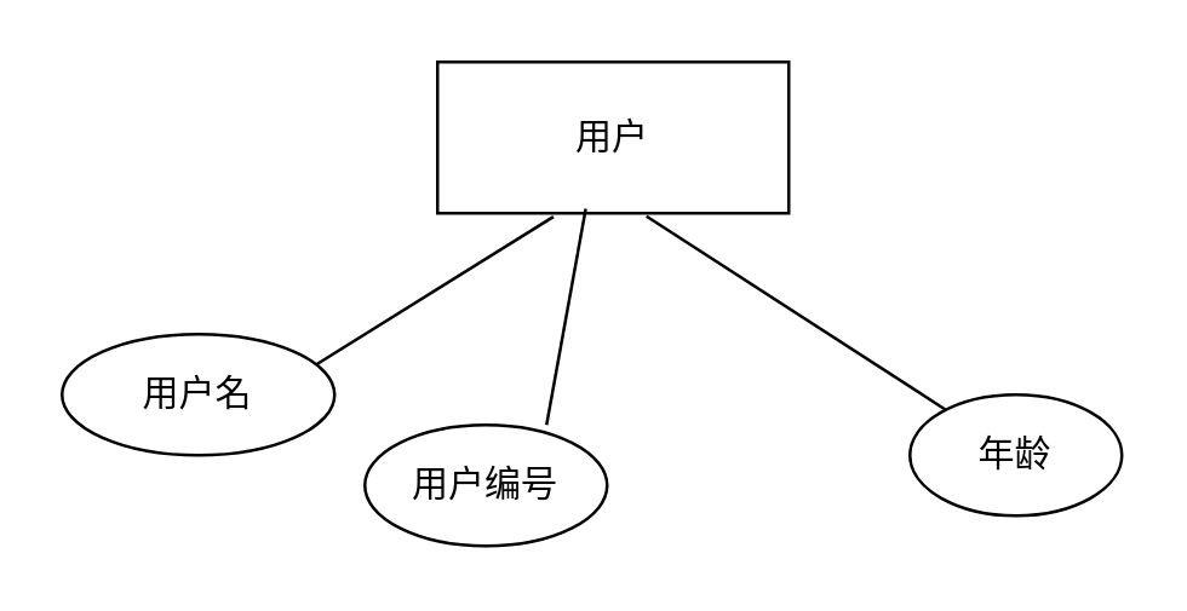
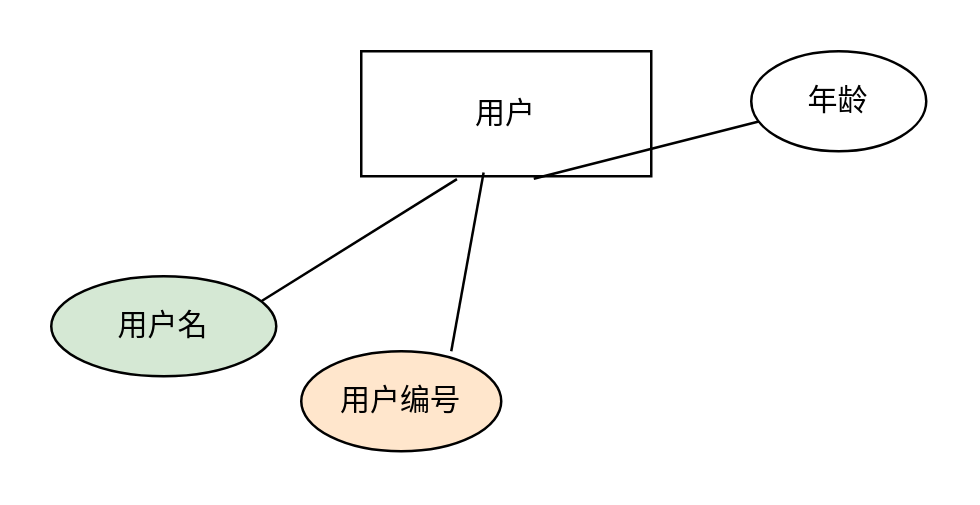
  <mxCell id="0" />
  <mxCell id="1" parent="0" />
  <mxCell id="2" value="用户" style="rounded=0;whiteSpace=wrap;html=1;" parent="1" vertex="1"><mxGeometry x="144" y="20" width="116" height="50" as="geometry" /></mxCell>
  <mxCell id="3" value="" style="endArrow=none;html=1;rounded=0;exitX=0.5;exitY=0;exitDx=0;exitDy=0;entryX=0.422;entryY=0.97;entryDx=0;entryDy=0;entryPerimeter=0;" parent="1" edge="1" target="2"><mxGeometry width="50" height="50" relative="1" as="geometry"><mxPoint x="180" y="140" as="sourcePoint" /><mxPoint x="210" y="70" as="targetPoint" /></mxGeometry></mxCell>
  <mxCell id="4" value="" style="endArrow=none;html=1;rounded=0;entryX=0.33;entryY=1.023;entryDx=0;entryDy=0;entryPerimeter=0;" parent="1" edge="1" target="2"><mxGeometry width="50" height="50" relative="1" as="geometry"><mxPoint x="104" y="120" as="sourcePoint" /><mxPoint x="150" y="70" as="targetPoint" /></mxGeometry></mxCell>
- <mxCell id="5" value="用户名" style="ellipse;whiteSpace=wrap;html=1;" vertex="1" parent="1"><mxGeometry x="20" y="110" width="90" height="40" as="geometry" /></mxCell>
- <mxCell id="6" value="用户编号" style="ellipse;whiteSpace=wrap;html=1;" vertex="1" parent="1"><mxGeometry x="120" y="140" width="80" height="40" as="geometry" /></mxCell>
- <mxCell id="7" value="年龄" style="ellipse;whiteSpace=wrap;html=1;" vertex="1" parent="1"><mxGeometry x="300" y="130" width="70" height="40" as="geometry" /></mxCell>
+ <mxCell id="5" value="用户名" style="ellipse;whiteSpace=wrap;html=1;fillColor=#d5e8d4;" vertex="1" parent="1"><mxGeometry x="20" y="110" width="90" height="40" as="geometry" /></mxCell>
+ <mxCell id="6" value="用户编号" style="ellipse;whiteSpace=wrap;html=1;fillColor=#ffe6cc;" vertex="1" parent="1"><mxGeometry x="120" y="140" width="80" height="40" as="geometry" /></mxCell>
+ <mxCell id="7" value="年龄" style="ellipse;whiteSpace=wrap;html=1;" vertex="1" parent="1"><mxGeometry x="300" y="20" width="70" height="40" as="geometry" /></mxCell>
  <mxCell id="8" value="" style="endArrow=none;html=1;rounded=0;" edge="1" parent="1" target="7"><mxGeometry width="50" height="50" relative="1" as="geometry"><mxPoint x="213" y="71" as="sourcePoint" /><mxPoint x="250" y="190" as="targetPoint" /></mxGeometry></mxCell>
